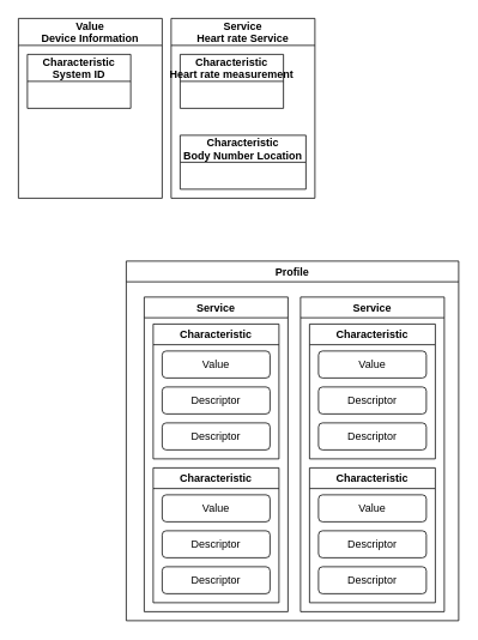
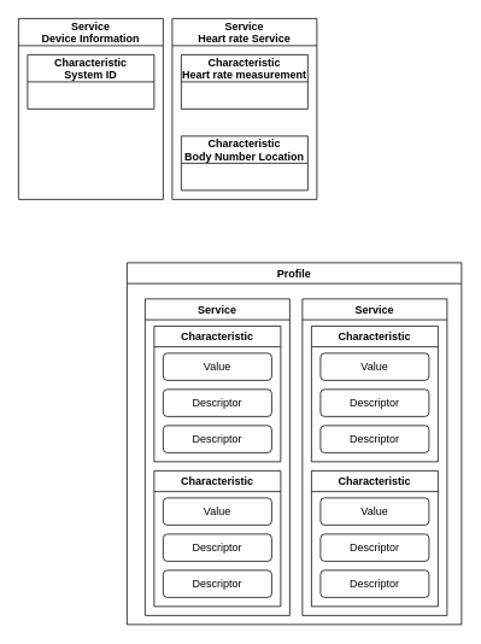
  <mxCell id="0" />
  <mxCell id="1" parent="0" />
  <mxCell id="2" value="Profile" style="swimlane;" vertex="1" parent="1"><mxGeometry x="140" y="290" width="370" height="400" as="geometry" /></mxCell>
  <mxCell id="3" value="Service" style="swimlane;" vertex="1" parent="2"><mxGeometry x="20" y="40" width="160" height="350" as="geometry" /></mxCell>
  <mxCell id="4" value="Characteristic" style="swimlane;" vertex="1" parent="3"><mxGeometry x="10" y="30" width="140" height="150" as="geometry" /></mxCell>
  <mxCell id="5" value="Value" style="rounded=1;whiteSpace=wrap;html=1;" vertex="1" parent="4"><mxGeometry x="10" y="30" width="120" height="30" as="geometry" /></mxCell>
  <mxCell id="6" value="Descriptor" style="rounded=1;whiteSpace=wrap;html=1;" vertex="1" parent="4"><mxGeometry x="10" y="70" width="120" height="30" as="geometry" /></mxCell>
  <mxCell id="7" value="Descriptor" style="rounded=1;whiteSpace=wrap;html=1;" vertex="1" parent="4"><mxGeometry x="10" y="110" width="120" height="30" as="geometry" /></mxCell>
  <mxCell id="8" value="Characteristic" style="swimlane;" vertex="1" parent="3"><mxGeometry x="10" y="190" width="140" height="150" as="geometry" /></mxCell>
  <mxCell id="9" value="Value" style="rounded=1;whiteSpace=wrap;html=1;" vertex="1" parent="8"><mxGeometry x="10" y="30" width="120" height="30" as="geometry" /></mxCell>
  <mxCell id="10" value="Descriptor" style="rounded=1;whiteSpace=wrap;html=1;" vertex="1" parent="8"><mxGeometry x="10" y="70" width="120" height="30" as="geometry" /></mxCell>
  <mxCell id="11" value="Descriptor" style="rounded=1;whiteSpace=wrap;html=1;" vertex="1" parent="8"><mxGeometry x="10" y="110" width="120" height="30" as="geometry" /></mxCell>
  <mxCell id="12" value="Service" style="swimlane;" vertex="1" parent="2"><mxGeometry x="194" y="40" width="160" height="350" as="geometry" /></mxCell>
  <mxCell id="13" value="Characteristic" style="swimlane;" vertex="1" parent="12"><mxGeometry x="10" y="30" width="140" height="150" as="geometry" /></mxCell>
  <mxCell id="14" value="Value" style="rounded=1;whiteSpace=wrap;html=1;" vertex="1" parent="13"><mxGeometry x="10" y="30" width="120" height="30" as="geometry" /></mxCell>
  <mxCell id="15" value="Descriptor" style="rounded=1;whiteSpace=wrap;html=1;" vertex="1" parent="13"><mxGeometry x="10" y="70" width="120" height="30" as="geometry" /></mxCell>
  <mxCell id="16" value="Descriptor" style="rounded=1;whiteSpace=wrap;html=1;" vertex="1" parent="13"><mxGeometry x="10" y="110" width="120" height="30" as="geometry" /></mxCell>
  <mxCell id="17" value="Characteristic" style="swimlane;" vertex="1" parent="12"><mxGeometry x="10" y="190" width="140" height="150" as="geometry" /></mxCell>
  <mxCell id="18" value="Value" style="rounded=1;whiteSpace=wrap;html=1;" vertex="1" parent="17"><mxGeometry x="10" y="30" width="120" height="30" as="geometry" /></mxCell>
  <mxCell id="19" value="Descriptor" style="rounded=1;whiteSpace=wrap;html=1;" vertex="1" parent="17"><mxGeometry x="10" y="70" width="120" height="30" as="geometry" /></mxCell>
  <mxCell id="20" value="Descriptor" style="rounded=1;whiteSpace=wrap;html=1;" vertex="1" parent="17"><mxGeometry x="10" y="110" width="120" height="30" as="geometry" /></mxCell>
  <mxCell id="21" value="Service&#10;Heart rate Service" style="swimlane;startSize=30;" vertex="1" parent="1"><mxGeometry x="190" y="20" width="160" height="200" as="geometry" /></mxCell>
- <mxCell id="22" value="Characteristic&#10;Heart rate measurement" style="swimlane;startSize=30;" vertex="1" parent="21"><mxGeometry x="10" y="40" width="115" height="60" as="geometry" /></mxCell>
+ <mxCell id="22" value="Characteristic&#10;Heart rate measurement" style="swimlane;startSize=30;" vertex="1" parent="21"><mxGeometry x="10" y="40" width="140" height="60" as="geometry" /></mxCell>
  <mxCell id="23" value="Characteristic&#10;Body Number Location" style="swimlane;startSize=30;" vertex="1" parent="21"><mxGeometry x="10" y="130" width="140" height="60" as="geometry" /></mxCell>
- <mxCell id="24" value="Value&#10;Device Information" style="swimlane;startSize=30;" vertex="1" parent="1"><mxGeometry x="20" y="20" width="160" height="200" as="geometry" /></mxCell>
- <mxCell id="25" value="Characteristic&#10;System ID" style="swimlane;startSize=30;" vertex="1" parent="24"><mxGeometry x="10" y="40" width="115" height="60" as="geometry" /></mxCell>
+ <mxCell id="24" value="Service&#10;Device Information" style="swimlane;startSize=30;" vertex="1" parent="1"><mxGeometry x="20" y="20" width="160" height="200" as="geometry" /></mxCell>
+ <mxCell id="25" value="Characteristic&#10;System ID" style="swimlane;startSize=30;" vertex="1" parent="24"><mxGeometry x="10" y="40" width="140" height="60" as="geometry" /></mxCell>
